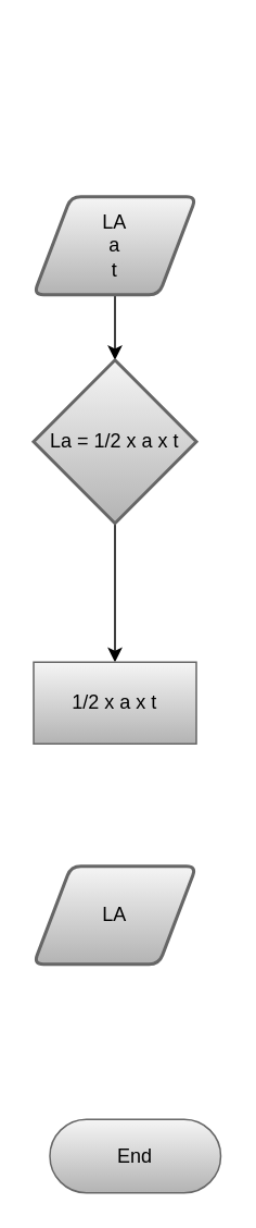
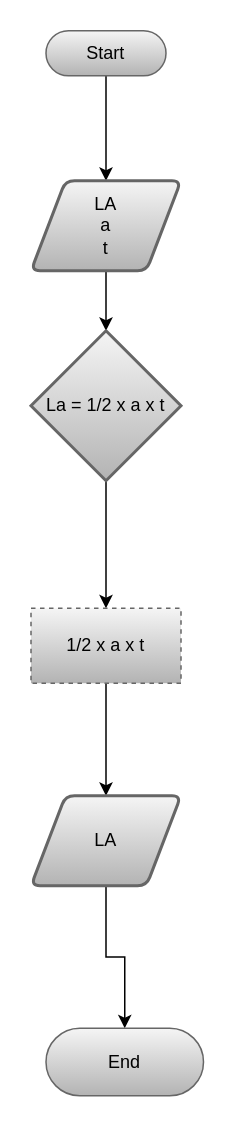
  <mxCell id="0" />
  <mxCell id="1" parent="0" />
+ <mxCell id="2" style="edgeStyle=orthogonalEdgeStyle;rounded=0;orthogonalLoop=1;jettySize=auto;html=1;exitX=0.5;exitY=0.5;exitDx=0;exitDy=15;exitPerimeter=0;" edge="1" parent="1" source="3" target="5"><mxGeometry relative="1" as="geometry"><mxPoint x="70" y="120" as="targetPoint" /></mxGeometry></mxCell>
+ <mxCell id="3" value="Start" style="html=1;dashed=0;whiteSpace=wrap;shape=mxgraph.dfd.start;fillColor=#f5f5f5;gradientColor=#b3b3b3;strokeColor=#666666;" vertex="1" parent="1"><mxGeometry x="30" y="20" width="80" height="30" as="geometry" /></mxCell>
  <mxCell id="4" style="edgeStyle=orthogonalEdgeStyle;rounded=0;orthogonalLoop=1;jettySize=auto;html=1;exitX=0.5;exitY=1;exitDx=0;exitDy=0;" edge="1" parent="1" source="5" target="7"><mxGeometry relative="1" as="geometry"><mxPoint x="70" y="270" as="targetPoint" /></mxGeometry></mxCell>
  <mxCell id="5" value="&lt;div&gt;LA&lt;/div&gt;&lt;div&gt;a&lt;/div&gt;&lt;div&gt;t&lt;br&gt;&lt;/div&gt;" style="shape=parallelogram;html=1;strokeWidth=2;perimeter=parallelogramPerimeter;whiteSpace=wrap;rounded=1;arcSize=12;size=0.23;fillColor=#f5f5f5;gradientColor=#b3b3b3;strokeColor=#666666;" vertex="1" parent="1"><mxGeometry x="20" y="120" width="100" height="60" as="geometry" /></mxCell>
  <mxCell id="6" style="edgeStyle=orthogonalEdgeStyle;rounded=0;orthogonalLoop=1;jettySize=auto;html=1;exitX=0.5;exitY=1;exitDx=0;exitDy=0;exitPerimeter=0;" edge="1" parent="1" source="7" target="9"><mxGeometry relative="1" as="geometry"><mxPoint x="70" y="430" as="targetPoint" /></mxGeometry></mxCell>
  <mxCell id="7" value="La = 1/2 x a x t" style="strokeWidth=2;html=1;shape=mxgraph.flowchart.decision;whiteSpace=wrap;fillColor=#f5f5f5;gradientColor=#b3b3b3;strokeColor=#666666;" vertex="1" parent="1"><mxGeometry x="20" y="220" width="100" height="100" as="geometry" /></mxCell>
- <mxCell id="9" value="1/2 x a x t" style="html=1;dashed=0;whiteSpace=wrap;fillColor=#f5f5f5;gradientColor=#b3b3b3;strokeColor=#666666;" vertex="1" parent="1"><mxGeometry x="20" y="405" width="100" height="50" as="geometry" /></mxCell>
+ <mxCell id="8" style="edgeStyle=orthogonalEdgeStyle;rounded=0;orthogonalLoop=1;jettySize=auto;html=1;exitX=0.5;exitY=1;exitDx=0;exitDy=0;" edge="1" parent="1" source="9" target="11"><mxGeometry relative="1" as="geometry"><mxPoint x="70" y="560" as="targetPoint" /></mxGeometry></mxCell>
+ <mxCell id="9" value="1/2 x a x t" style="html=1;dashed=1;whiteSpace=wrap;fillColor=#f5f5f5;gradientColor=#b3b3b3;strokeColor=#666666;" vertex="1" parent="1"><mxGeometry x="20" y="405" width="100" height="50" as="geometry" /></mxCell>
+ <mxCell id="10" style="edgeStyle=orthogonalEdgeStyle;rounded=0;orthogonalLoop=1;jettySize=auto;html=1;exitX=0.5;exitY=1;exitDx=0;exitDy=0;" edge="1" parent="1" source="11" target="12"><mxGeometry relative="1" as="geometry"><mxPoint x="70" y="700" as="targetPoint" /></mxGeometry></mxCell>
  <mxCell id="11" value="LA" style="shape=parallelogram;html=1;strokeWidth=2;perimeter=parallelogramPerimeter;whiteSpace=wrap;rounded=1;arcSize=12;size=0.23;fillColor=#f5f5f5;gradientColor=#b3b3b3;strokeColor=#666666;" vertex="1" parent="1"><mxGeometry x="20" y="530" width="100" height="60" as="geometry" /></mxCell>
  <mxCell id="12" value="End" style="html=1;dashed=0;whiteSpace=wrap;shape=mxgraph.dfd.start;fillColor=#f5f5f5;gradientColor=#b3b3b3;strokeColor=#666666;" vertex="1" parent="1"><mxGeometry x="30" y="685" width="105" height="45" as="geometry" /></mxCell>
